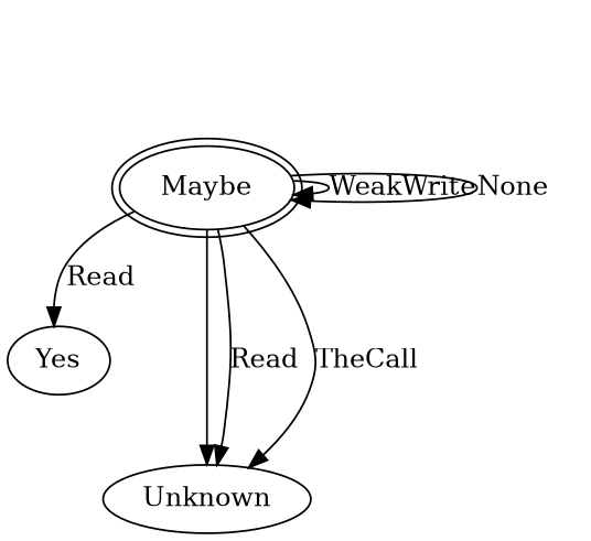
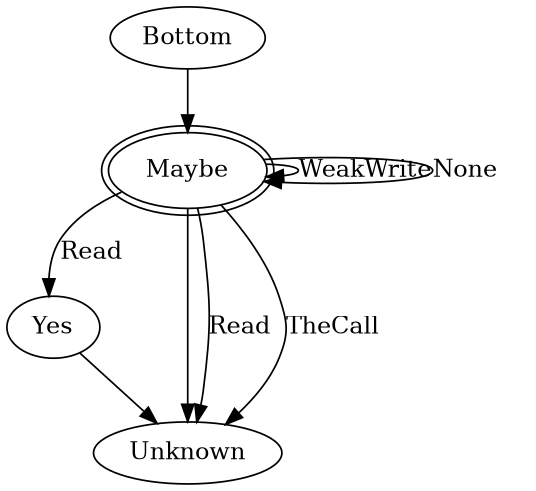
  digraph {
    Maybe [peripheries=2]
    Yes
    Unknown
+   Bottom
    Maybe -> Maybe [label=WeakWrite]
    Maybe -> Maybe [label=None]
    Maybe -> Yes [label=Read]
    Maybe -> Unknown
    Maybe -> Unknown [label=Read]
    Maybe -> Unknown [label=TheCall]
+   Yes -> Unknown
+   Bottom -> Maybe
  }
